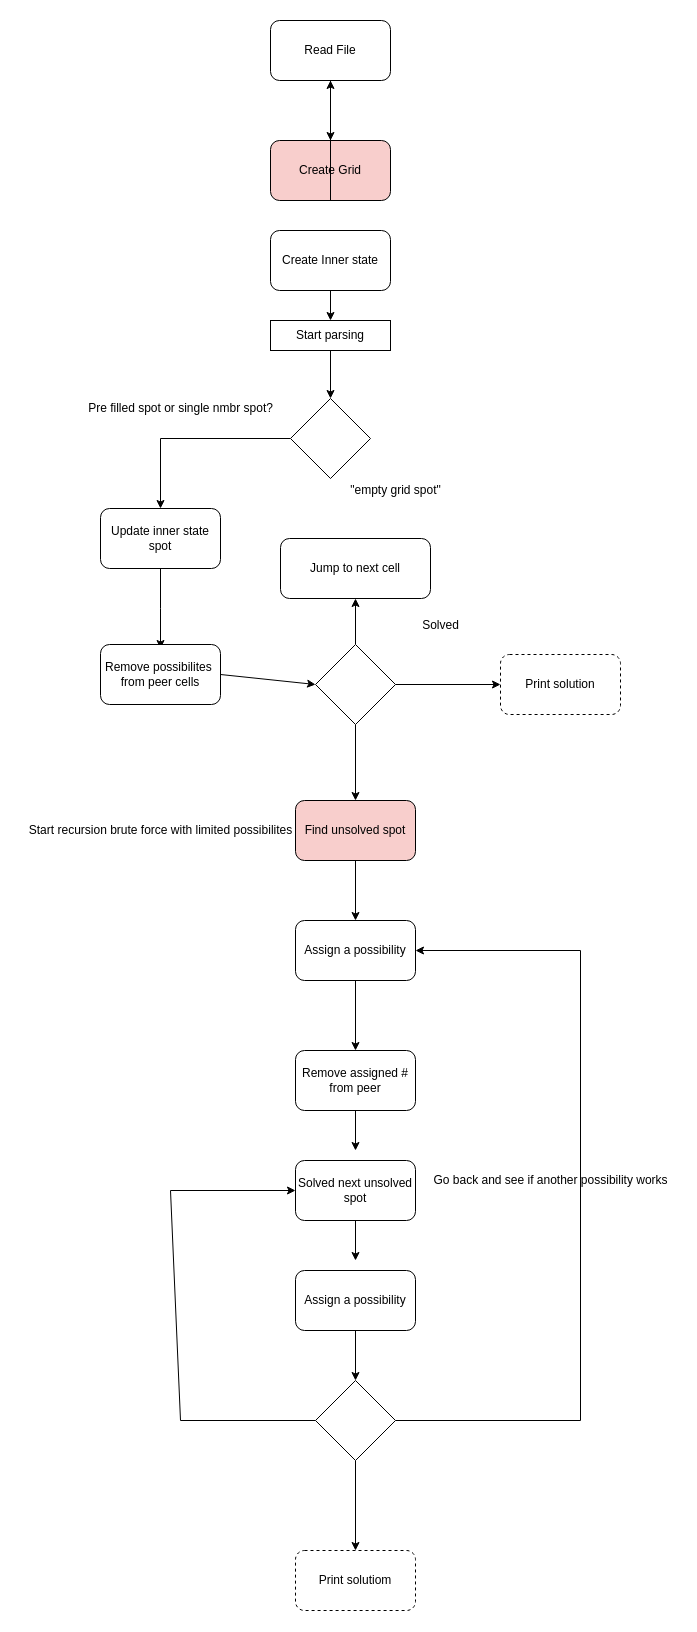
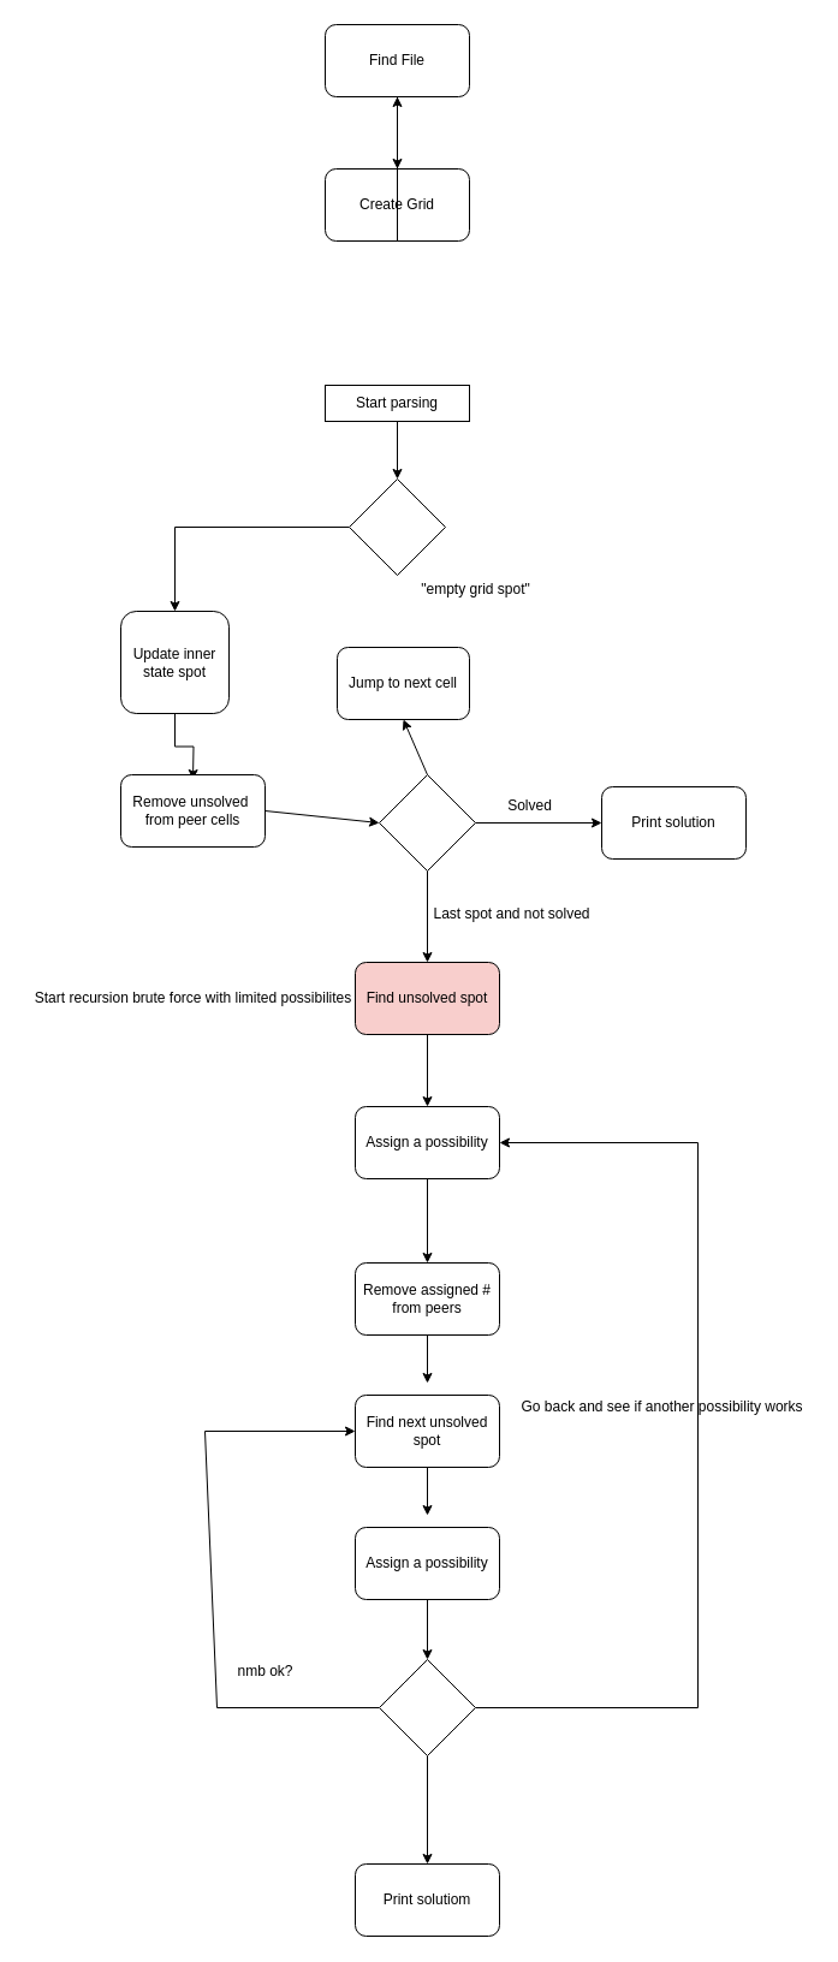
  <mxCell id="0" />
  <mxCell id="1" parent="0" />
- <mxCell id="2" value="Read File" style="rounded=1;whiteSpace=wrap;html=1;" parent="1" vertex="1"><mxGeometry x="270" y="20" width="120" height="60" as="geometry" /></mxCell>
+ <mxCell id="2" value="Find File" style="rounded=1;whiteSpace=wrap;html=1;" parent="1" vertex="1"><mxGeometry x="270" y="20" width="120" height="60" as="geometry" /></mxCell>
  <mxCell id="3" value="" style="endArrow=classic;html=1;exitX=0.5;exitY=1;exitDx=0;exitDy=0;" parent="1" source="2" edge="1"><mxGeometry width="50" height="50" relative="1" as="geometry"><mxPoint x="420" y="150" as="sourcePoint" /><mxPoint x="330" y="140" as="targetPoint" /></mxGeometry></mxCell>
- <mxCell id="4" value="Create Grid" style="rounded=1;whiteSpace=wrap;html=1;fillColor=#f8cecc;" parent="1" vertex="1"><mxGeometry x="270" y="140" width="120" height="60" as="geometry" /></mxCell>
+ <mxCell id="4" value="Create Grid" style="rounded=1;whiteSpace=wrap;html=1;" parent="1" vertex="1"><mxGeometry x="270" y="140" width="120" height="60" as="geometry" /></mxCell>
  <mxCell id="5" value="" style="endArrow=classic;html=1;exitX=0.5;exitY=1;exitDx=0;exitDy=0;" parent="1" source="4" target="2" edge="1"><mxGeometry width="50" height="50" relative="1" as="geometry"><mxPoint x="410" y="410" as="sourcePoint" /><mxPoint x="330" y="260" as="targetPoint" /></mxGeometry></mxCell>
- <mxCell id="6" style="edgeStyle=orthogonalEdgeStyle;rounded=0;orthogonalLoop=1;jettySize=auto;html=1;exitX=0.5;exitY=1;exitDx=0;exitDy=0;entryX=0.5;entryY=0;entryDx=0;entryDy=0;" parent="1" source="7" target="18" edge="1"><mxGeometry relative="1" as="geometry" /></mxCell>
- <mxCell id="7" value="Create Inner state" style="rounded=1;whiteSpace=wrap;html=1;" parent="1" vertex="1"><mxGeometry x="270" y="230" width="120" height="60" as="geometry" /></mxCell>
  <mxCell id="8" style="edgeStyle=orthogonalEdgeStyle;rounded=0;orthogonalLoop=1;jettySize=auto;html=1;entryX=0.5;entryY=0;entryDx=0;entryDy=0;" parent="1" source="9" target="11" edge="1"><mxGeometry relative="1" as="geometry"><mxPoint x="160" y="498" as="targetPoint" /></mxGeometry></mxCell>
  <mxCell id="9" value="" style="rhombus;whiteSpace=wrap;html=1;" parent="1" vertex="1"><mxGeometry x="290" y="398" width="80" height="80" as="geometry" /></mxCell>
  <mxCell id="10" style="edgeStyle=orthogonalEdgeStyle;rounded=0;orthogonalLoop=1;jettySize=auto;html=1;entryX=0.5;entryY=0;entryDx=0;entryDy=0;" parent="1" source="11" edge="1"><mxGeometry relative="1" as="geometry"><mxPoint x="160" y="648" as="targetPoint" /></mxGeometry></mxCell>
- <mxCell id="11" value="Update inner state spot" style="rounded=1;whiteSpace=wrap;html=1;" parent="1" vertex="1"><mxGeometry x="100" y="508" width="120" height="60" as="geometry" /></mxCell>
- <mxCell id="12" value="Pre filled spot or single nmbr spot?" style="text;html=1;align=center;verticalAlign=middle;resizable=0;points=[];autosize=1;strokeColor=none;" parent="1" vertex="1"><mxGeometry x="80" y="398" width="200" height="20" as="geometry" /></mxCell>
+ <mxCell id="11" value="Update inner state spot" style="rounded=1;whiteSpace=wrap;html=1;" parent="1" vertex="1"><mxGeometry x="100" y="508" width="90" height="85" as="geometry" /></mxCell>
  <mxCell id="13" style="edgeStyle=none;rounded=0;orthogonalLoop=1;jettySize=auto;html=1;exitX=1;exitY=0.5;exitDx=0;exitDy=0;entryX=0;entryY=0.5;entryDx=0;entryDy=0;" parent="1" source="14" target="22" edge="1"><mxGeometry relative="1" as="geometry" /></mxCell>
- <mxCell id="14" value="Remove possibilites&amp;nbsp;&lt;br&gt;from peer cells" style="rounded=1;whiteSpace=wrap;html=1;" parent="1" vertex="1"><mxGeometry x="100" y="644" width="120" height="60" as="geometry" /></mxCell>
- <mxCell id="15" value="Jump to next cell" style="rounded=1;whiteSpace=wrap;html=1;" parent="1" vertex="1"><mxGeometry x="280" y="538" width="150" height="60" as="geometry" /></mxCell>
+ <mxCell id="14" value="Remove unsolved&amp;nbsp;&lt;br&gt;from peer cells" style="rounded=1;whiteSpace=wrap;html=1;" parent="1" vertex="1"><mxGeometry x="100" y="644" width="120" height="60" as="geometry" /></mxCell>
+ <mxCell id="15" value="Jump to next cell" style="rounded=1;whiteSpace=wrap;html=1;" parent="1" vertex="1"><mxGeometry x="280" y="538" width="110" height="60" as="geometry" /></mxCell>
  <mxCell id="16" value="&quot;empty grid spot&quot;" style="text;html=1;align=center;verticalAlign=middle;resizable=0;points=[];autosize=1;strokeColor=none;" parent="1" vertex="1"><mxGeometry x="340" y="480" width="110" height="20" as="geometry" /></mxCell>
  <mxCell id="17" style="edgeStyle=orthogonalEdgeStyle;rounded=0;orthogonalLoop=1;jettySize=auto;html=1;entryX=0.5;entryY=0;entryDx=0;entryDy=0;" parent="1" source="18" target="9" edge="1"><mxGeometry relative="1" as="geometry" /></mxCell>
  <mxCell id="18" value="Start parsing" style="whiteSpace=wrap;html=1;rounded=0;" parent="1" vertex="1"><mxGeometry x="270" y="320" width="120" height="30" as="geometry" /></mxCell>
  <mxCell id="19" style="edgeStyle=none;rounded=0;orthogonalLoop=1;jettySize=auto;html=1;exitX=0.5;exitY=0;exitDx=0;exitDy=0;entryX=0.5;entryY=1;entryDx=0;entryDy=0;" parent="1" source="22" target="15" edge="1"><mxGeometry relative="1" as="geometry" /></mxCell>
  <mxCell id="20" style="edgeStyle=none;rounded=0;orthogonalLoop=1;jettySize=auto;html=1;" parent="1" source="22" target="23" edge="1"><mxGeometry relative="1" as="geometry" /></mxCell>
  <mxCell id="21" style="edgeStyle=none;rounded=0;orthogonalLoop=1;jettySize=auto;html=1;entryX=0.5;entryY=0;entryDx=0;entryDy=0;" parent="1" source="22" target="26" edge="1"><mxGeometry relative="1" as="geometry" /></mxCell>
  <mxCell id="22" value="" style="rhombus;whiteSpace=wrap;html=1;" parent="1" vertex="1"><mxGeometry x="315" y="644" width="80" height="80" as="geometry" /></mxCell>
- <mxCell id="23" value="Print solution" style="rounded=1;whiteSpace=wrap;html=1;dashed=1;" parent="1" vertex="1"><mxGeometry x="500" y="654" width="120" height="60" as="geometry" /></mxCell>
- <mxCell id="24" value="Solved" style="text;html=1;align=center;verticalAlign=middle;resizable=0;points=[];autosize=1;strokeColor=none;" parent="1" vertex="1"><mxGeometry x="415" y="615" width="50" height="20" as="geometry" /></mxCell>
+ <mxCell id="23" value="Print solution" style="rounded=1;whiteSpace=wrap;html=1;" parent="1" vertex="1"><mxGeometry x="500" y="654" width="120" height="60" as="geometry" /></mxCell>
+ <mxCell id="24" value="Solved" style="text;html=1;align=center;verticalAlign=middle;resizable=0;points=[];autosize=1;strokeColor=none;" parent="1" vertex="1"><mxGeometry x="415" y="660" width="50" height="20" as="geometry" /></mxCell>
  <mxCell id="25" style="edgeStyle=none;rounded=0;orthogonalLoop=1;jettySize=auto;html=1;entryX=0.5;entryY=0;entryDx=0;entryDy=0;" parent="1" source="26" target="29" edge="1"><mxGeometry relative="1" as="geometry" /></mxCell>
  <mxCell id="26" value="Find unsolved spot" style="rounded=1;whiteSpace=wrap;html=1;fillColor=#f8cecc;" parent="1" vertex="1"><mxGeometry x="295" y="800" width="120" height="60" as="geometry" /></mxCell>
+ <mxCell id="27" value="Last spot and not solved" style="text;html=1;align=center;verticalAlign=middle;resizable=0;points=[];autosize=1;strokeColor=none;" parent="1" vertex="1"><mxGeometry x="350" y="750" width="150" height="20" as="geometry" /></mxCell>
  <mxCell id="28" style="edgeStyle=none;rounded=0;orthogonalLoop=1;jettySize=auto;html=1;" parent="1" source="29" target="31" edge="1"><mxGeometry relative="1" as="geometry" /></mxCell>
  <mxCell id="29" value="Assign a possibility" style="rounded=1;whiteSpace=wrap;html=1;" parent="1" vertex="1"><mxGeometry x="295" y="920" width="120" height="60" as="geometry" /></mxCell>
  <mxCell id="30" style="edgeStyle=none;rounded=0;orthogonalLoop=1;jettySize=auto;html=1;exitX=0.5;exitY=1;exitDx=0;exitDy=0;" parent="1" source="31" edge="1"><mxGeometry relative="1" as="geometry"><mxPoint x="355" y="1150" as="targetPoint" /></mxGeometry></mxCell>
- <mxCell id="31" value="Remove assigned # from peer" style="rounded=1;whiteSpace=wrap;html=1;" parent="1" vertex="1"><mxGeometry x="295" y="1050" width="120" height="60" as="geometry" /></mxCell>
+ <mxCell id="31" value="Remove assigned # from peers" style="rounded=1;whiteSpace=wrap;html=1;" parent="1" vertex="1"><mxGeometry x="295" y="1050" width="120" height="60" as="geometry" /></mxCell>
  <mxCell id="32" style="edgeStyle=none;rounded=0;orthogonalLoop=1;jettySize=auto;html=1;" parent="1" source="33" edge="1"><mxGeometry relative="1" as="geometry"><mxPoint x="355" y="1260" as="targetPoint" /></mxGeometry></mxCell>
- <mxCell id="33" value="Solved next unsolved spot" style="rounded=1;whiteSpace=wrap;html=1;" parent="1" vertex="1"><mxGeometry x="295" y="1160" width="120" height="60" as="geometry" /></mxCell>
+ <mxCell id="33" value="Find next unsolved spot" style="rounded=1;whiteSpace=wrap;html=1;" parent="1" vertex="1"><mxGeometry x="295" y="1160" width="120" height="60" as="geometry" /></mxCell>
  <mxCell id="34" style="edgeStyle=none;rounded=0;orthogonalLoop=1;jettySize=auto;html=1;" parent="1" source="35" target="39" edge="1"><mxGeometry relative="1" as="geometry" /></mxCell>
  <mxCell id="35" value="Assign a possibility" style="rounded=1;whiteSpace=wrap;html=1;" parent="1" vertex="1"><mxGeometry x="295" y="1270" width="120" height="60" as="geometry" /></mxCell>
  <mxCell id="36" style="edgeStyle=none;rounded=0;orthogonalLoop=1;jettySize=auto;html=1;entryX=0;entryY=0.5;entryDx=0;entryDy=0;" parent="1" source="39" target="33" edge="1"><mxGeometry relative="1" as="geometry"><mxPoint x="180" y="1200" as="targetPoint" /><Array as="points"><mxPoint x="180" y="1420" /><mxPoint x="170" y="1190" /></Array></mxGeometry></mxCell>
  <mxCell id="37" style="edgeStyle=none;rounded=0;orthogonalLoop=1;jettySize=auto;html=1;entryX=1;entryY=0.5;entryDx=0;entryDy=0;" parent="1" source="39" target="29" edge="1"><mxGeometry relative="1" as="geometry"><mxPoint x="540" y="1420" as="targetPoint" /><Array as="points"><mxPoint x="580" y="1420" /><mxPoint x="580" y="950" /></Array></mxGeometry></mxCell>
  <mxCell id="38" style="edgeStyle=none;rounded=0;orthogonalLoop=1;jettySize=auto;html=1;exitX=0.5;exitY=1;exitDx=0;exitDy=0;" parent="1" source="39" target="43" edge="1"><mxGeometry relative="1" as="geometry" /></mxCell>
  <mxCell id="39" value="" style="rhombus;whiteSpace=wrap;html=1;" parent="1" vertex="1"><mxGeometry x="315" y="1380" width="80" height="80" as="geometry" /></mxCell>
+ <mxCell id="40" value="nmb ok?" style="text;html=1;align=center;verticalAlign=middle;resizable=0;points=[];autosize=1;strokeColor=none;" parent="1" vertex="1"><mxGeometry x="190" y="1380" width="60" height="20" as="geometry" /></mxCell>
  <mxCell id="41" value="Start recursion brute force with limited possibilites" style="text;html=1;align=center;verticalAlign=middle;resizable=0;points=[];autosize=1;strokeColor=none;" parent="1" vertex="1"><mxGeometry x="20" y="820" width="280" height="20" as="geometry" /></mxCell>
- <mxCell id="42" value="Go back and see if another possibility works" style="text;html=1;align=center;verticalAlign=middle;resizable=0;points=[];autosize=1;strokeColor=none;" parent="1" vertex="1"><mxGeometry x="425" y="1170" width="250" height="20" as="geometry" /></mxCell>
- <mxCell id="43" value="Print solutiom" style="rounded=1;whiteSpace=wrap;html=1;dashed=1;" parent="1" vertex="1"><mxGeometry x="295" y="1550" width="120" height="60" as="geometry" /></mxCell>
+ <mxCell id="42" value="Go back and see if another possibility works" style="text;html=1;align=center;verticalAlign=middle;resizable=0;points=[];autosize=1;strokeColor=none;" parent="1" vertex="1"><mxGeometry x="425" y="1160" width="250" height="20" as="geometry" /></mxCell>
+ <mxCell id="43" value="Print solutiom" style="rounded=1;whiteSpace=wrap;html=1;" parent="1" vertex="1"><mxGeometry x="295" y="1550" width="120" height="60" as="geometry" /></mxCell>
